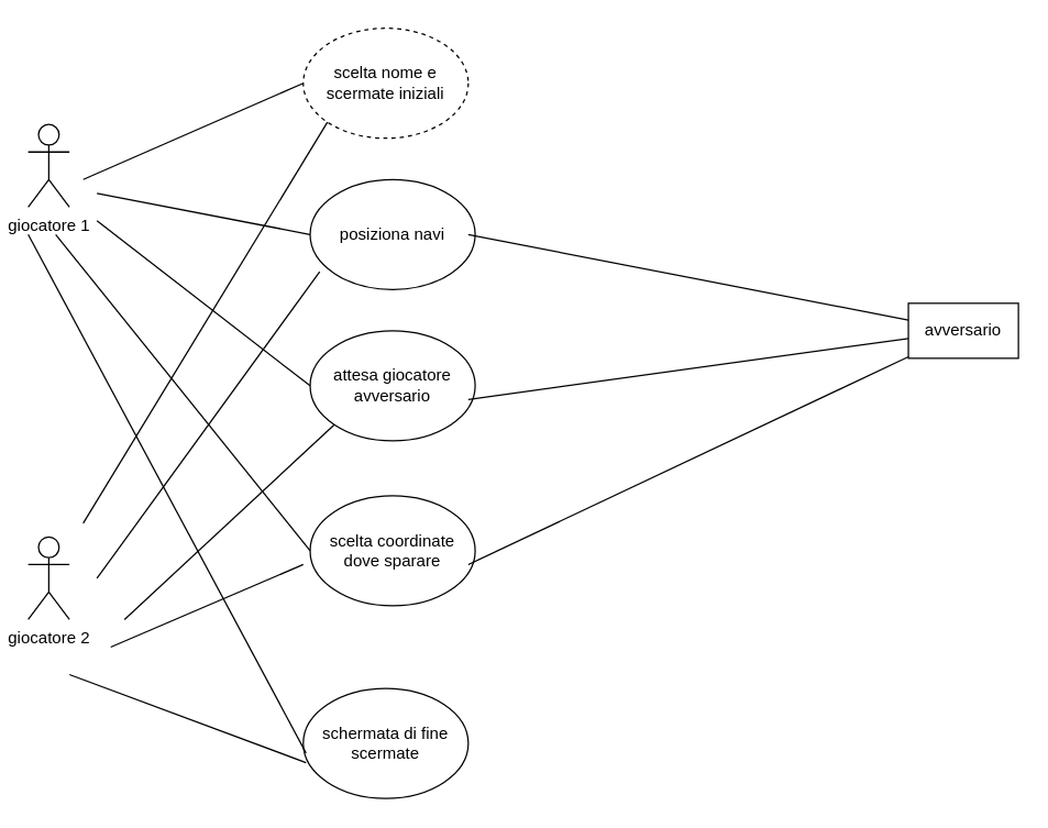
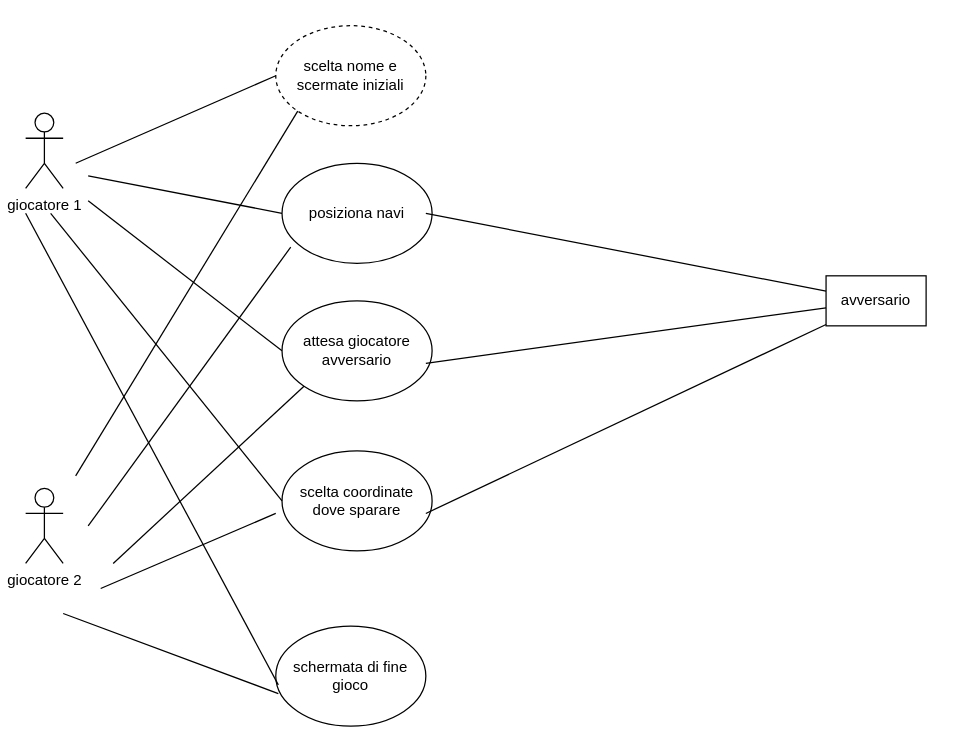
  <mxCell id="0" />
  <mxCell id="1" parent="0" />
  <mxCell id="2" value="giocatore 2" style="shape=umlActor;verticalLabelPosition=bottom;verticalAlign=top;html=1;outlineConnect=0;" vertex="1" parent="1"><mxGeometry x="20" y="390" width="30" height="60" as="geometry" /></mxCell>
  <mxCell id="3" value="posiziona navi" style="ellipse;whiteSpace=wrap;html=1;" vertex="1" parent="1"><mxGeometry x="225" y="130" width="120" height="80" as="geometry" /></mxCell>
  <mxCell id="4" value="avversario" style="rounded=0;whiteSpace=wrap;html=1;" vertex="1" parent="1"><mxGeometry x="660" y="220" width="80" height="40" as="geometry" /></mxCell>
  <mxCell id="5" value="scelta coordinate dove sparare" style="ellipse;whiteSpace=wrap;html=1;" vertex="1" parent="1"><mxGeometry x="225" y="360" width="120" height="80" as="geometry" /></mxCell>
  <mxCell id="6" value="scelta nome e scermate iniziali" style="ellipse;whiteSpace=wrap;html=1;dashed=1;" vertex="1" parent="1"><mxGeometry x="220" y="20" width="120" height="80" as="geometry" /></mxCell>
- <mxCell id="7" value="schermata di fine scermate" style="ellipse;whiteSpace=wrap;html=1;" vertex="1" parent="1"><mxGeometry x="220" y="500" width="120" height="80" as="geometry" /></mxCell>
+ <mxCell id="7" value="schermata di fine gioco" style="ellipse;whiteSpace=wrap;html=1;" vertex="1" parent="1"><mxGeometry x="220" y="500" width="120" height="80" as="geometry" /></mxCell>
  <mxCell id="8" value="attesa giocatore avversario" style="ellipse;whiteSpace=wrap;html=1;" vertex="1" parent="1"><mxGeometry x="225" y="240" width="120" height="80" as="geometry" /></mxCell>
  <mxCell id="9" value="" style="endArrow=none;html=1;rounded=0;entryX=0;entryY=0.5;entryDx=0;entryDy=0;" edge="1" parent="1" target="6"><mxGeometry width="50" height="50" relative="1" as="geometry"><mxPoint x="60" y="130" as="sourcePoint" /><mxPoint x="110" y="80" as="targetPoint" /></mxGeometry></mxCell>
  <mxCell id="10" value="" style="endArrow=none;html=1;rounded=0;entryX=0;entryY=0.5;entryDx=0;entryDy=0;" edge="1" parent="1" target="3"><mxGeometry width="50" height="50" relative="1" as="geometry"><mxPoint x="70" y="140" as="sourcePoint" /><mxPoint x="120" y="90" as="targetPoint" /></mxGeometry></mxCell>
  <mxCell id="11" value="" style="endArrow=none;html=1;rounded=0;entryX=0;entryY=0.5;entryDx=0;entryDy=0;" edge="1" parent="1" target="8"><mxGeometry width="50" height="50" relative="1" as="geometry"><mxPoint x="70" y="160" as="sourcePoint" /><mxPoint x="120" y="110" as="targetPoint" /></mxGeometry></mxCell>
  <mxCell id="12" value="" style="endArrow=none;html=1;rounded=0;entryX=0;entryY=0.5;entryDx=0;entryDy=0;" edge="1" parent="1" target="5"><mxGeometry width="50" height="50" relative="1" as="geometry"><mxPoint x="40" y="170" as="sourcePoint" /><mxPoint x="90" y="120" as="targetPoint" /></mxGeometry></mxCell>
  <mxCell id="13" value="" style="endArrow=none;html=1;rounded=0;entryX=0.017;entryY=0.588;entryDx=0;entryDy=0;entryPerimeter=0;" edge="1" parent="1" target="7"><mxGeometry width="50" height="50" relative="1" as="geometry"><mxPoint x="20" y="170" as="sourcePoint" /><mxPoint x="540" y="410" as="targetPoint" /></mxGeometry></mxCell>
  <mxCell id="14" value="giocatore 1" style="shape=umlActor;verticalLabelPosition=bottom;verticalAlign=top;html=1;outlineConnect=0;" vertex="1" parent="1"><mxGeometry x="20" y="90" width="30" height="60" as="geometry" /></mxCell>
  <mxCell id="15" value="" style="endArrow=none;html=1;rounded=0;entryX=0;entryY=1;entryDx=0;entryDy=0;" edge="1" parent="1" target="6"><mxGeometry width="50" height="50" relative="1" as="geometry"><mxPoint x="60" y="380" as="sourcePoint" /><mxPoint x="110" y="330" as="targetPoint" /></mxGeometry></mxCell>
  <mxCell id="16" value="" style="endArrow=none;html=1;rounded=0;entryX=0.058;entryY=0.838;entryDx=0;entryDy=0;entryPerimeter=0;" edge="1" parent="1" target="3"><mxGeometry width="50" height="50" relative="1" as="geometry"><mxPoint x="70" y="420" as="sourcePoint" /><mxPoint x="120" y="370" as="targetPoint" /></mxGeometry></mxCell>
  <mxCell id="17" value="" style="endArrow=none;html=1;rounded=0;entryX=0;entryY=1;entryDx=0;entryDy=0;" edge="1" parent="1" target="8"><mxGeometry width="50" height="50" relative="1" as="geometry"><mxPoint x="90" y="450" as="sourcePoint" /><mxPoint x="140" y="400" as="targetPoint" /></mxGeometry></mxCell>
  <mxCell id="18" value="" style="endArrow=none;html=1;rounded=0;" edge="1" parent="1"><mxGeometry width="50" height="50" relative="1" as="geometry"><mxPoint x="80" y="470" as="sourcePoint" /><mxPoint x="220" y="410" as="targetPoint" /></mxGeometry></mxCell>
  <mxCell id="19" value="" style="endArrow=none;html=1;rounded=0;entryX=0.017;entryY=0.675;entryDx=0;entryDy=0;entryPerimeter=0;" edge="1" parent="1" target="7"><mxGeometry width="50" height="50" relative="1" as="geometry"><mxPoint x="50" y="490" as="sourcePoint" /><mxPoint x="100" y="440" as="targetPoint" /></mxGeometry></mxCell>
  <mxCell id="20" value="" style="endArrow=none;html=1;rounded=0;" edge="1" parent="1" target="4"><mxGeometry width="50" height="50" relative="1" as="geometry"><mxPoint x="340" y="170" as="sourcePoint" /><mxPoint x="390" y="120" as="targetPoint" /></mxGeometry></mxCell>
  <mxCell id="21" value="" style="endArrow=none;html=1;rounded=0;" edge="1" parent="1" target="4"><mxGeometry width="50" height="50" relative="1" as="geometry"><mxPoint x="340" y="290" as="sourcePoint" /><mxPoint x="390" y="240" as="targetPoint" /></mxGeometry></mxCell>
  <mxCell id="22" value="" style="endArrow=none;html=1;rounded=0;" edge="1" parent="1" target="4"><mxGeometry width="50" height="50" relative="1" as="geometry"><mxPoint x="340" y="410" as="sourcePoint" /><mxPoint x="390" y="360" as="targetPoint" /></mxGeometry></mxCell>
